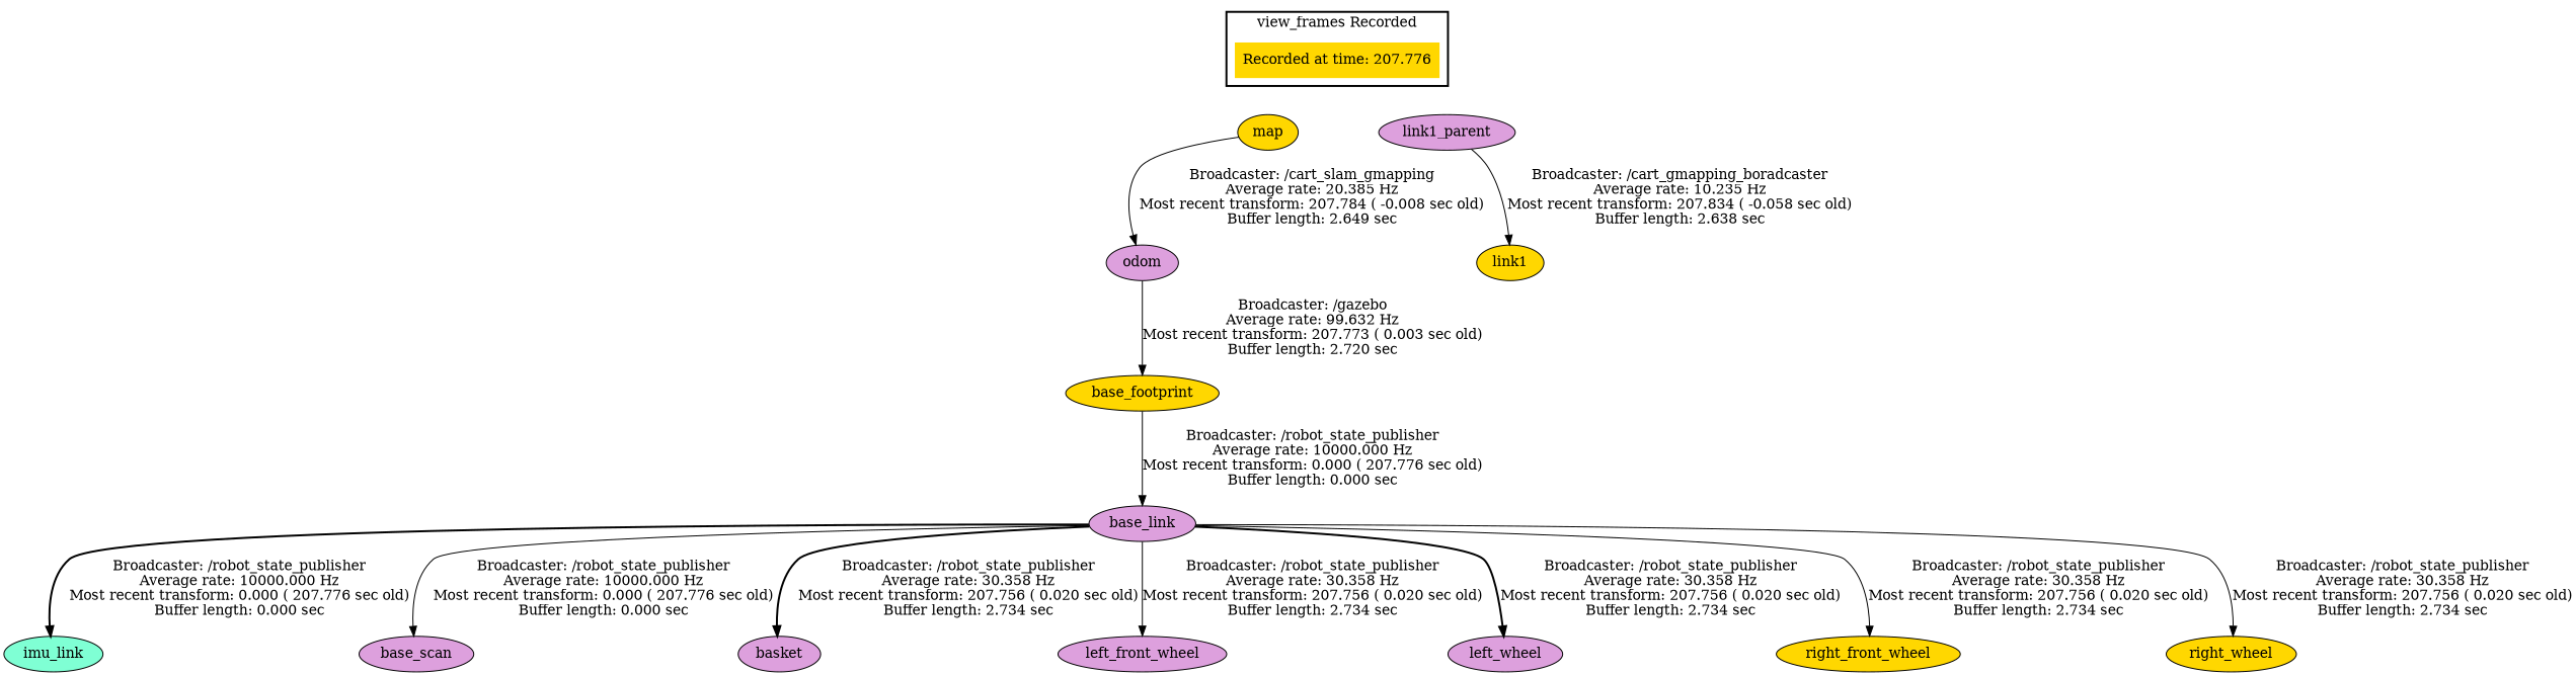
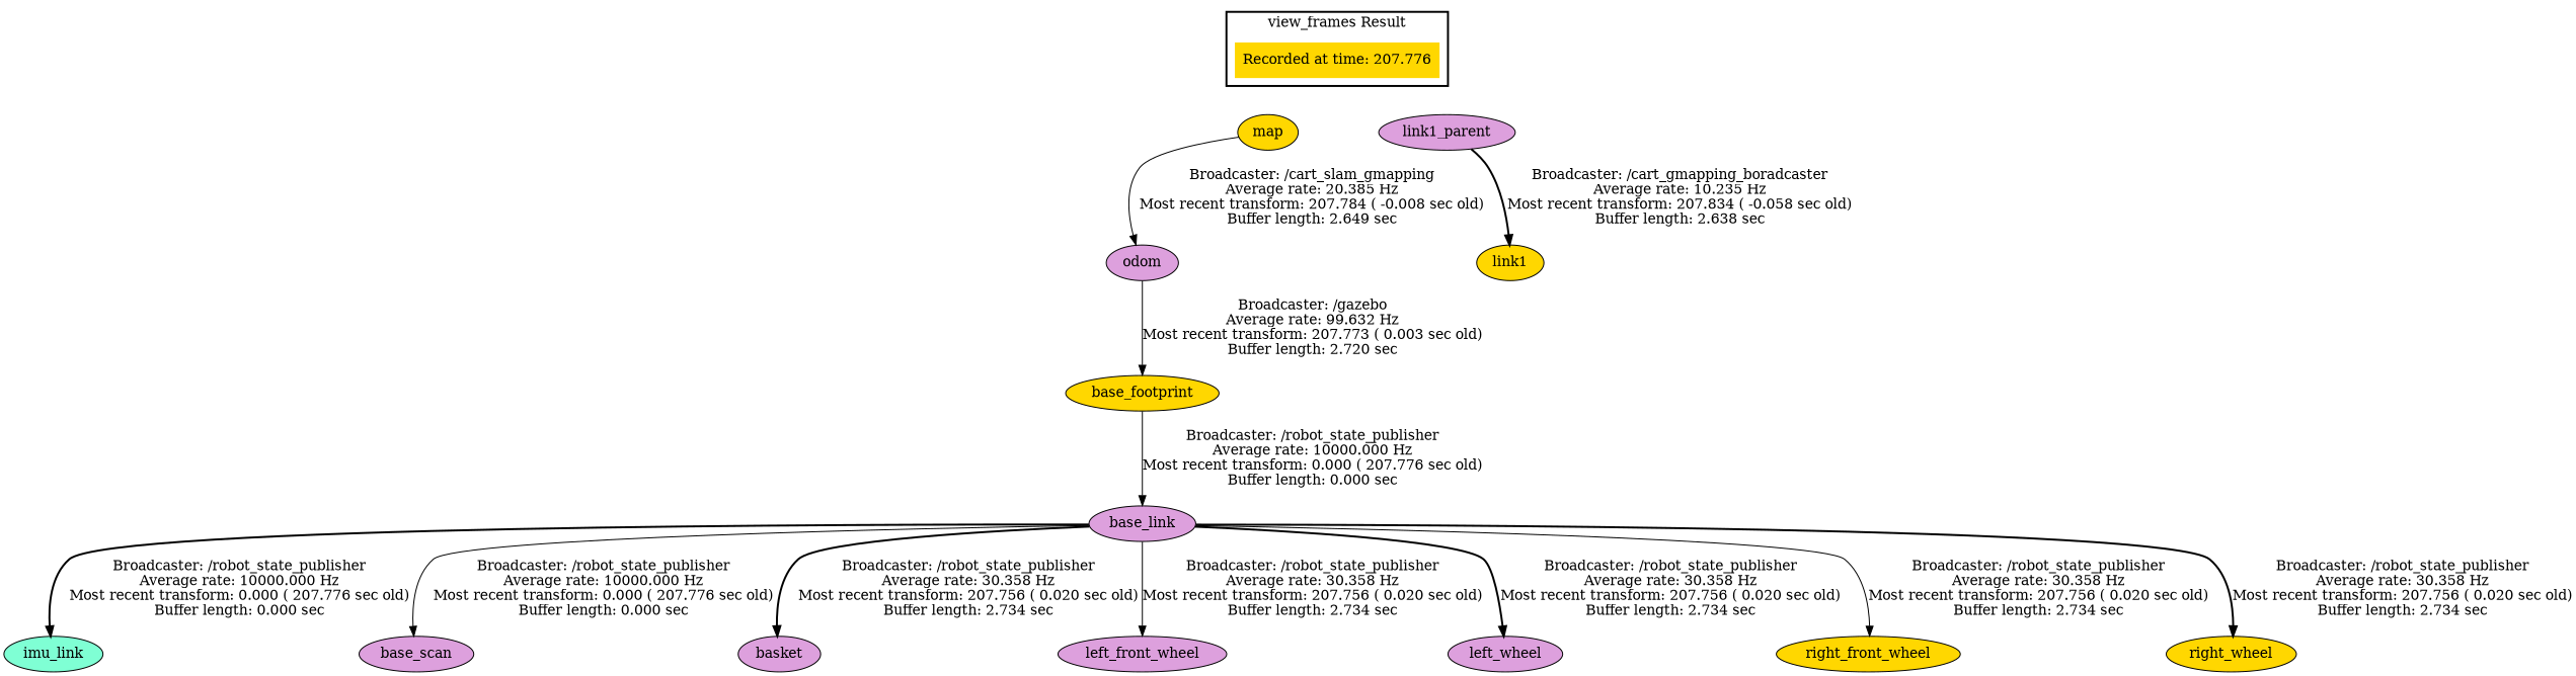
  digraph {
    node [fillcolor=plum style=filled]
    edge [style=solid]
    "Recorded at time: 207.776" [fillcolor=gold shape=plaintext]
    map [fillcolor=gold]
    link1_parent
    base_link
    base_footprint [fillcolor=gold]
    imu_link [fillcolor=aquamarine]
    base_scan
    basket
    left_front_wheel
    left_wheel
    right_front_wheel [fillcolor=gold]
    right_wheel [fillcolor=gold]
    odom
    link1 [fillcolor=gold]
    subgraph cluster_1 {
      color=black
-     label="view_frames Recorded"
+     label="view_frames Result"
      style=bold
      "Recorded at time: 207.776"
    }
    "Recorded at time: 207.776" -> map [style=invis]
    "Recorded at time: 207.776" -> link1_parent [style=invis]
    map -> odom [label="Broadcaster: /cart_slam_gmapping\nAverage rate: 20.385 Hz\nMost recent transform: 207.784 ( -0.008 sec old)\nBuffer length: 2.649 sec\n"]
-   link1_parent -> link1 [label="Broadcaster: /cart_gmapping_boradcaster\nAverage rate: 10.235 Hz\nMost recent transform: 207.834 ( -0.058 sec old)\nBuffer length: 2.638 sec\n"]
+   link1_parent -> link1 [label="Broadcaster: /cart_gmapping_boradcaster\nAverage rate: 10.235 Hz\nMost recent transform: 207.834 ( -0.058 sec old)\nBuffer length: 2.638 sec\n" style=bold]
    base_link -> imu_link [label="Broadcaster: /robot_state_publisher\nAverage rate: 10000.000 Hz\nMost recent transform: 0.000 ( 207.776 sec old)\nBuffer length: 0.000 sec\n" style=bold]
    base_link -> base_scan [label="Broadcaster: /robot_state_publisher\nAverage rate: 10000.000 Hz\nMost recent transform: 0.000 ( 207.776 sec old)\nBuffer length: 0.000 sec\n"]
    base_link -> basket [label="Broadcaster: /robot_state_publisher\nAverage rate: 30.358 Hz\nMost recent transform: 207.756 ( 0.020 sec old)\nBuffer length: 2.734 sec\n" style=bold]
    base_link -> left_front_wheel [label="Broadcaster: /robot_state_publisher\nAverage rate: 30.358 Hz\nMost recent transform: 207.756 ( 0.020 sec old)\nBuffer length: 2.734 sec\n"]
    base_link -> left_wheel [label="Broadcaster: /robot_state_publisher\nAverage rate: 30.358 Hz\nMost recent transform: 207.756 ( 0.020 sec old)\nBuffer length: 2.734 sec\n" style=bold]
    base_link -> right_front_wheel [label="Broadcaster: /robot_state_publisher\nAverage rate: 30.358 Hz\nMost recent transform: 207.756 ( 0.020 sec old)\nBuffer length: 2.734 sec\n"]
-   base_link -> right_wheel [label="Broadcaster: /robot_state_publisher\nAverage rate: 30.358 Hz\nMost recent transform: 207.756 ( 0.020 sec old)\nBuffer length: 2.734 sec\n"]
+   base_link -> right_wheel [label="Broadcaster: /robot_state_publisher\nAverage rate: 30.358 Hz\nMost recent transform: 207.756 ( 0.020 sec old)\nBuffer length: 2.734 sec\n" style=bold]
    base_footprint -> base_link [label="Broadcaster: /robot_state_publisher\nAverage rate: 10000.000 Hz\nMost recent transform: 0.000 ( 207.776 sec old)\nBuffer length: 0.000 sec\n"]
    odom -> base_footprint [label="Broadcaster: /gazebo\nAverage rate: 99.632 Hz\nMost recent transform: 207.773 ( 0.003 sec old)\nBuffer length: 2.720 sec\n"]
  }
